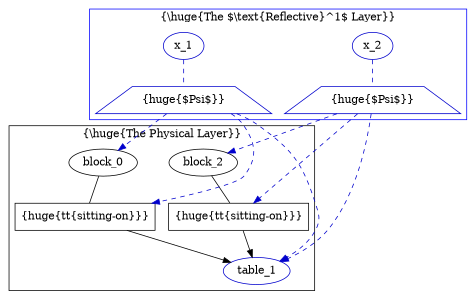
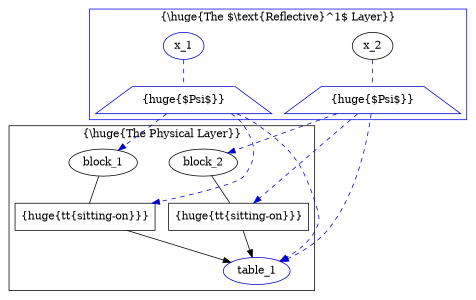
  digraph {
    node [color="#0000CC" fillcolor=white style=filled]
    edge [color="#0000CC" style="-triangle 45,dashed"]
-   block_1 [color="#000000" texlbl="{\huge{\tt{Block-1}}}" label=block_0]
+   block_1 [color="#000000" texlbl="{\huge{\tt{Block-1}}}"]
    n2 [color="#000000" label="{\huge{\tt{sitting-on}}}" shape=box]
    block_2 [color="#000000" texlbl="{\huge{\tt{Block-2}}}"]
    n4 [color="#000000" label="{\huge{\tt{sitting-on}}}" shape=box]
    table_1 [texlbl="{\huge{\tt{Table-1}}}"]
    x_1 [texlbl="{\huge{\tt{x-1*}}}"]
    n7 [label="{\huge{$\Psi$}}" margin="0.11,0.055" nodesep=0.02 shape=trapezium]
-   x_2 [texlbl="{\huge{\tt{x-2*}}}"]
+   x_2 [color="#000000" texlbl="{\huge{\tt{x-2*}}}"]
    n9 [label="{\huge{$\Psi$}}" margin="0.11,0.055" nodesep=0.02 shape=trapezium]
    subgraph cluster_1 {
      color=black
      label="{\\huge{The Physical Layer}}"
      block_1
      n2
      block_2
      n4
      table_1
    }
    subgraph cluster_2 {
      color=blue
      label="{\\huge{The $\\text{Reflective}^1$ Layer}}"
      x_1
      n7
      x_2
      n9
    }
    block_1 -> n2 [arrowhead=none color="#000000" style=""]
    n2 -> table_1 [color="#000000" style="-triangle 45"]
    block_2 -> n4 [arrowhead=none color="#000000" style=""]
    n4 -> table_1 [color="#000000" style="-triangle 45"]
    x_1 -> n7 [arrowhead=none style=dashed]
    n7 -> block_1
    n7 -> n2
    n7 -> table_1
    x_2 -> n9 [arrowhead=none style=dashed]
    n9 -> block_2
    n9 -> n4
    n9 -> table_1
  }
